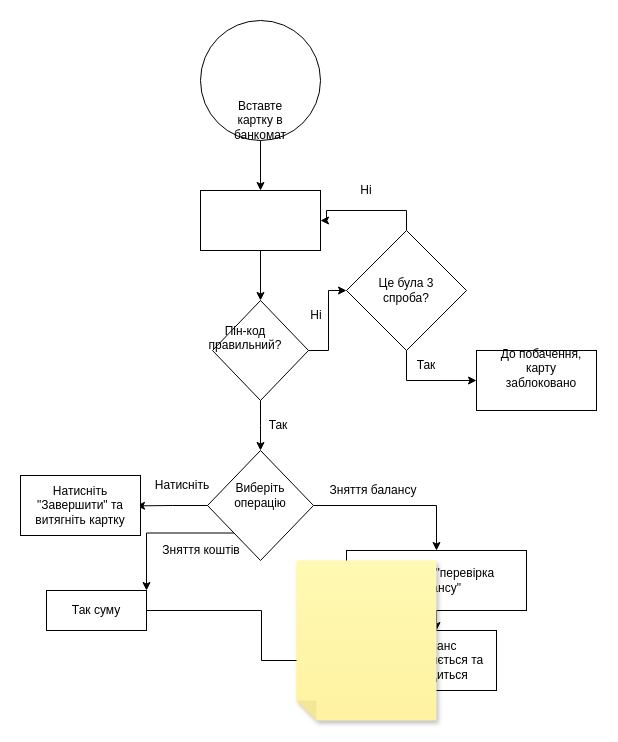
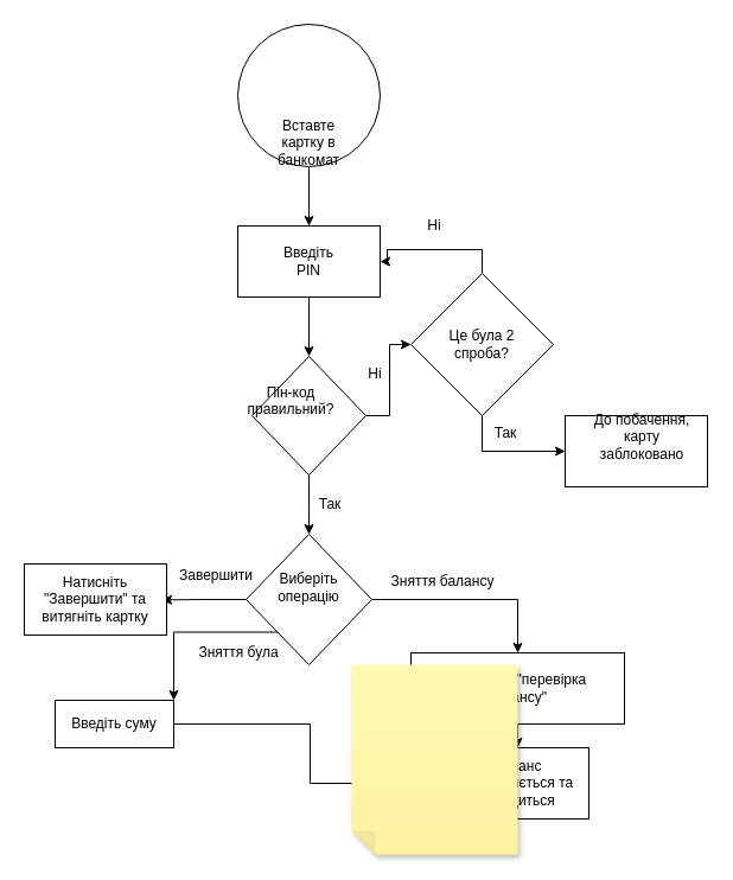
  <mxCell id="0" />
  <mxCell id="1" parent="0" />
  <mxCell id="2" style="edgeStyle=orthogonalEdgeStyle;rounded=0;orthogonalLoop=1;jettySize=auto;html=1;entryX=0.5;entryY=0;entryDx=0;entryDy=0;" edge="1" parent="1" source="3" target="6"><mxGeometry relative="1" as="geometry" /></mxCell>
  <mxCell id="3" value="" style="ellipse;whiteSpace=wrap;html=1;aspect=fixed;" vertex="1" parent="1"><mxGeometry x="200" y="20" width="120" height="120" as="geometry" /></mxCell>
  <mxCell id="4" value="Вставте картку в банкомат" style="text;html=1;align=center;verticalAlign=middle;whiteSpace=wrap;rounded=0;" vertex="1" parent="1"><mxGeometry x="230" y="105" width="60" height="30" as="geometry" /></mxCell>
  <mxCell id="5" style="edgeStyle=orthogonalEdgeStyle;rounded=0;orthogonalLoop=1;jettySize=auto;html=1;exitX=0.5;exitY=1;exitDx=0;exitDy=0;entryX=0.5;entryY=0;entryDx=0;entryDy=0;" edge="1" parent="1" source="6" target="10"><mxGeometry relative="1" as="geometry" /></mxCell>
  <mxCell id="6" value="" style="rounded=0;whiteSpace=wrap;html=1;" vertex="1" parent="1"><mxGeometry x="200" y="190" width="120" height="60" as="geometry" /></mxCell>
+ <mxCell id="7" value="Введіть PIN" style="text;html=1;align=center;verticalAlign=middle;whiteSpace=wrap;rounded=0;" vertex="1" parent="1"><mxGeometry x="230" y="205" width="60" height="30" as="geometry" /></mxCell>
  <mxCell id="8" style="edgeStyle=orthogonalEdgeStyle;rounded=0;orthogonalLoop=1;jettySize=auto;html=1;exitX=1;exitY=0.5;exitDx=0;exitDy=0;entryX=0;entryY=0.5;entryDx=0;entryDy=0;" edge="1" parent="1" source="10" target="14"><mxGeometry relative="1" as="geometry" /></mxCell>
  <mxCell id="9" style="edgeStyle=orthogonalEdgeStyle;rounded=0;orthogonalLoop=1;jettySize=auto;html=1;exitX=0.5;exitY=1;exitDx=0;exitDy=0;entryX=0.5;entryY=0;entryDx=0;entryDy=0;" edge="1" parent="1" source="10"><mxGeometry relative="1" as="geometry"><mxPoint x="260" y="450" as="targetPoint" /></mxGeometry></mxCell>
  <mxCell id="10" value="" style="rhombus;whiteSpace=wrap;html=1;" vertex="1" parent="1"><mxGeometry x="212" y="300" width="96" height="100" as="geometry" /></mxCell>
  <mxCell id="11" value="Пін-код правильний?&lt;div&gt;&lt;br&gt;&lt;/div&gt;" style="text;html=1;align=center;verticalAlign=middle;whiteSpace=wrap;rounded=0;" vertex="1" parent="1"><mxGeometry x="215" y="330" width="60" height="30" as="geometry" /></mxCell>
  <mxCell id="12" style="edgeStyle=orthogonalEdgeStyle;rounded=0;orthogonalLoop=1;jettySize=auto;html=1;exitX=0.5;exitY=0;exitDx=0;exitDy=0;" edge="1" parent="1" source="14" target="6"><mxGeometry relative="1" as="geometry" /></mxCell>
  <mxCell id="13" style="edgeStyle=orthogonalEdgeStyle;rounded=0;orthogonalLoop=1;jettySize=auto;html=1;exitX=0.5;exitY=1;exitDx=0;exitDy=0;entryX=0;entryY=0.5;entryDx=0;entryDy=0;" edge="1" parent="1" source="14" target="17"><mxGeometry relative="1" as="geometry" /></mxCell>
  <mxCell id="14" value="" style="rhombus;whiteSpace=wrap;html=1;" vertex="1" parent="1"><mxGeometry x="346" y="230" width="120" height="120" as="geometry" /></mxCell>
- <mxCell id="15" value="Це була 3 спроба?" style="text;html=1;align=center;verticalAlign=middle;whiteSpace=wrap;rounded=0;" vertex="1" parent="1"><mxGeometry x="376" y="275" width="60" height="30" as="geometry" /></mxCell>
+ <mxCell id="15" value="Це була 2 спроба?" style="text;html=1;align=center;verticalAlign=middle;whiteSpace=wrap;rounded=0;" vertex="1" parent="1"><mxGeometry x="376" y="275" width="60" height="30" as="geometry" /></mxCell>
  <mxCell id="16" value="Ні" style="text;html=1;align=center;verticalAlign=middle;whiteSpace=wrap;rounded=0;" vertex="1" parent="1"><mxGeometry x="336" y="175" width="60" height="30" as="geometry" /></mxCell>
  <mxCell id="17" value="" style="rounded=0;whiteSpace=wrap;html=1;" vertex="1" parent="1"><mxGeometry x="476" y="350" width="120" height="60" as="geometry" /></mxCell>
  <mxCell id="18" value="До побачення, карту заблоковано&lt;div&gt;&lt;br&gt;&lt;/div&gt;" style="text;html=1;align=center;verticalAlign=middle;whiteSpace=wrap;rounded=0;" vertex="1" parent="1"><mxGeometry x="496" y="360" width="90" height="30" as="geometry" /></mxCell>
  <mxCell id="19" value="Ні" style="text;html=1;align=center;verticalAlign=middle;whiteSpace=wrap;rounded=0;" vertex="1" parent="1"><mxGeometry x="286" y="300" width="60" height="30" as="geometry" /></mxCell>
  <mxCell id="20" value="Так" style="text;html=1;align=center;verticalAlign=middle;whiteSpace=wrap;rounded=0;" vertex="1" parent="1"><mxGeometry x="248" y="410" width="60" height="30" as="geometry" /></mxCell>
  <mxCell id="21" style="edgeStyle=orthogonalEdgeStyle;rounded=0;orthogonalLoop=1;jettySize=auto;html=1;exitX=0;exitY=0.5;exitDx=0;exitDy=0;" edge="1" parent="1" source="24"><mxGeometry relative="1" as="geometry"><mxPoint x="136" y="505.368" as="targetPoint" /></mxGeometry></mxCell>
  <mxCell id="22" style="edgeStyle=orthogonalEdgeStyle;rounded=0;orthogonalLoop=1;jettySize=auto;html=1;exitX=0;exitY=1;exitDx=0;exitDy=0;entryX=1;entryY=0;entryDx=0;entryDy=0;" edge="1" parent="1" source="24" target="31"><mxGeometry relative="1" as="geometry" /></mxCell>
  <mxCell id="23" style="edgeStyle=orthogonalEdgeStyle;rounded=0;orthogonalLoop=1;jettySize=auto;html=1;exitX=1;exitY=0.5;exitDx=0;exitDy=0;entryX=0.5;entryY=0;entryDx=0;entryDy=0;" edge="1" parent="1" source="24" target="35"><mxGeometry relative="1" as="geometry" /></mxCell>
  <mxCell id="24" value="" style="rhombus;whiteSpace=wrap;html=1;" vertex="1" parent="1"><mxGeometry x="207" y="450" width="106" height="110" as="geometry" /></mxCell>
  <mxCell id="25" value="Виберіть операцію" style="text;html=1;align=center;verticalAlign=middle;whiteSpace=wrap;rounded=0;" vertex="1" parent="1"><mxGeometry x="230" y="480" width="60" height="30" as="geometry" /></mxCell>
- <mxCell id="26" value="Натисніть" style="text;html=1;align=center;verticalAlign=middle;whiteSpace=wrap;rounded=0;" vertex="1" parent="1"><mxGeometry x="152" y="470" width="60" height="30" as="geometry" /></mxCell>
+ <mxCell id="26" value="Завершити" style="text;html=1;align=center;verticalAlign=middle;whiteSpace=wrap;rounded=0;" vertex="1" parent="1"><mxGeometry x="152" y="470" width="60" height="30" as="geometry" /></mxCell>
  <mxCell id="27" value="" style="rounded=0;whiteSpace=wrap;html=1;" vertex="1" parent="1"><mxGeometry x="20" y="475" width="120" height="60" as="geometry" /></mxCell>
  <mxCell id="28" value="Натисніть &quot;Завершити&quot; та витягніть картку" style="text;html=1;align=center;verticalAlign=middle;whiteSpace=wrap;rounded=0;" vertex="1" parent="1"><mxGeometry x="27" y="490" width="106" height="30" as="geometry" /></mxCell>
  <mxCell id="29" value="Так" style="text;html=1;align=center;verticalAlign=middle;whiteSpace=wrap;rounded=0;" vertex="1" parent="1"><mxGeometry x="396" y="350" width="60" height="30" as="geometry" /></mxCell>
  <mxCell id="30" style="edgeStyle=orthogonalEdgeStyle;rounded=0;orthogonalLoop=1;jettySize=auto;html=1;exitX=1;exitY=0.5;exitDx=0;exitDy=0;entryX=0;entryY=0.5;entryDx=0;entryDy=0;" edge="1" parent="1" source="31" target="38"><mxGeometry relative="1" as="geometry" /></mxCell>
  <mxCell id="31" value="" style="rounded=0;whiteSpace=wrap;html=1;" vertex="1" parent="1"><mxGeometry x="46" y="590" width="100" height="40" as="geometry" /></mxCell>
- <mxCell id="32" value="Зняття коштів" style="text;html=1;align=center;verticalAlign=middle;whiteSpace=wrap;rounded=0;" vertex="1" parent="1"><mxGeometry x="156" y="535" width="90" height="30" as="geometry" /></mxCell>
- <mxCell id="33" value="Так суму" style="text;html=1;align=center;verticalAlign=middle;whiteSpace=wrap;rounded=0;" vertex="1" parent="1"><mxGeometry x="56" y="595" width="80" height="30" as="geometry" /></mxCell>
+ <mxCell id="32" value="Зняття була" style="text;html=1;align=center;verticalAlign=middle;whiteSpace=wrap;rounded=0;" vertex="1" parent="1"><mxGeometry x="156" y="535" width="90" height="30" as="geometry" /></mxCell>
+ <mxCell id="33" value="Введіть суму" style="text;html=1;align=center;verticalAlign=middle;whiteSpace=wrap;rounded=0;" vertex="1" parent="1"><mxGeometry x="56" y="595" width="80" height="30" as="geometry" /></mxCell>
  <mxCell id="34" style="edgeStyle=orthogonalEdgeStyle;rounded=0;orthogonalLoop=1;jettySize=auto;html=1;exitX=0.5;exitY=1;exitDx=0;exitDy=0;entryX=0.5;entryY=0;entryDx=0;entryDy=0;" edge="1" parent="1" source="35" target="38"><mxGeometry relative="1" as="geometry" /></mxCell>
  <mxCell id="35" value="" style="rounded=0;whiteSpace=wrap;html=1;" vertex="1" parent="1"><mxGeometry x="346" y="550" width="180" height="60" as="geometry" /></mxCell>
  <mxCell id="36" value="Натисніть &quot;перевірка балансу&quot;" style="text;html=1;align=center;verticalAlign=middle;whiteSpace=wrap;rounded=0;" vertex="1" parent="1"><mxGeometry x="366" y="565" width="140" height="30" as="geometry" /></mxCell>
  <mxCell id="37" value="Зняття балансу" style="text;html=1;align=center;verticalAlign=middle;whiteSpace=wrap;rounded=0;" vertex="1" parent="1"><mxGeometry x="308" y="475" width="130" height="30" as="geometry" /></mxCell>
  <mxCell id="38" value="" style="rounded=0;whiteSpace=wrap;html=1;" vertex="1" parent="1"><mxGeometry x="376" y="630" width="120" height="60" as="geometry" /></mxCell>
  <mxCell id="39" value="Баланс перевіряється та виводиться" style="text;html=1;align=center;verticalAlign=middle;whiteSpace=wrap;rounded=0;" vertex="1" parent="1"><mxGeometry x="386" y="645" width="100" height="30" as="geometry" /></mxCell>
  <mxCell id="40" value="" style="shape=note;whiteSpace=wrap;html=1;backgroundOutline=1;fontColor=#000000;darkOpacity=0.05;fillColor=#FFF9B2;strokeColor=none;fillStyle=solid;direction=west;gradientDirection=north;gradientColor=#FFF2A1;shadow=1;size=20;pointerEvents=1;" vertex="1" parent="1"><mxGeometry x="296" y="560" width="140" height="160" as="geometry" /></mxCell>
